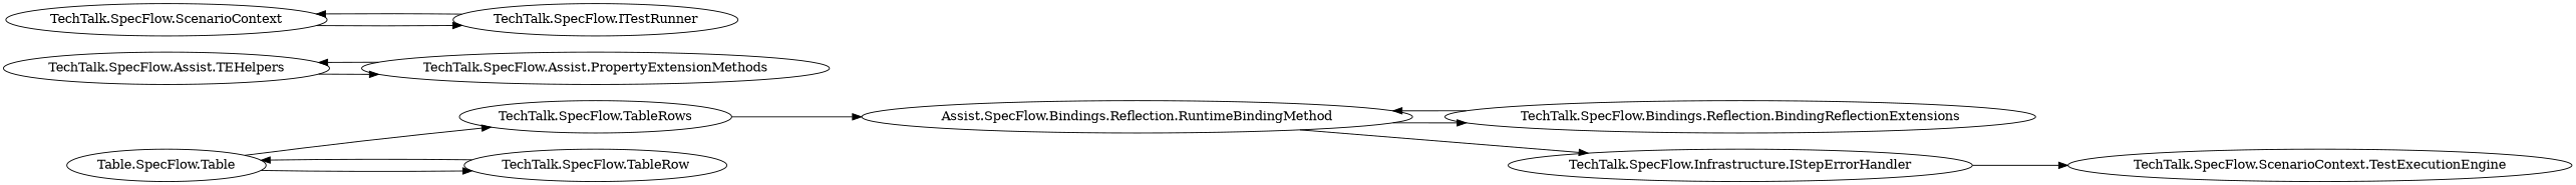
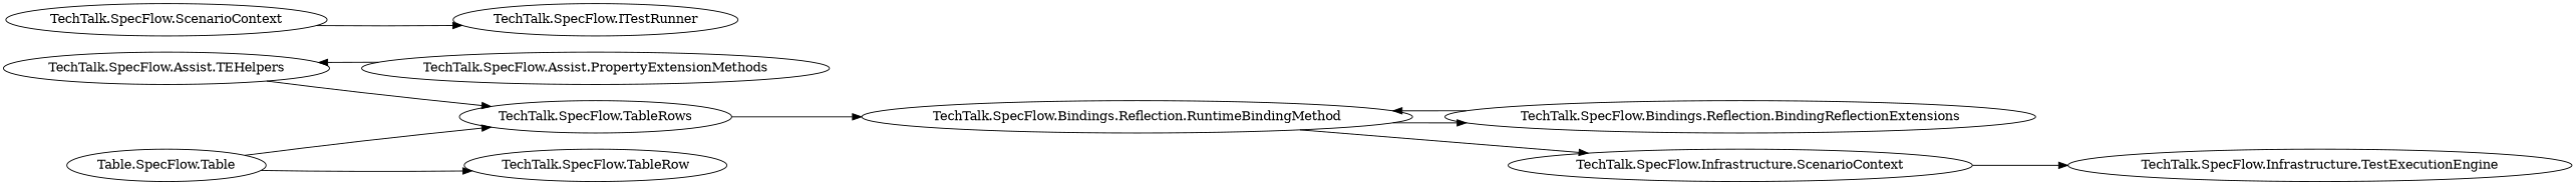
  digraph {
    fontsize=10
    rankdir=LR
    "TechTalk.SpecFlow.Assist.TEHelpers"
    "TechTalk.SpecFlow.Assist.PropertyExtensionMethods"
-   "TechTalk.SpecFlow.Bindings.Reflection.RuntimeBindingMethod" [label="Assist.SpecFlow.Bindings.Reflection.RuntimeBindingMethod"]
+   "TechTalk.SpecFlow.Bindings.Reflection.RuntimeBindingMethod"
    "TechTalk.SpecFlow.Bindings.Reflection.BindingReflectionExtensions"
    "TechTalk.SpecFlow.ScenarioContext"
-   "TechTalk.SpecFlow.Infrastructure.TestExecutionEngine" [label="TechTalk.SpecFlow.ScenarioContext.TestExecutionEngine"]
-   "TechTalk.SpecFlow.Infrastructure.IStepErrorHandler"
+   "TechTalk.SpecFlow.Infrastructure.TestExecutionEngine"
+   "TechTalk.SpecFlow.Infrastructure.IStepErrorHandler" [label="TechTalk.SpecFlow.Infrastructure.ScenarioContext"]
    "TechTalk.SpecFlow.ITestRunner"
    "TechTalk.SpecFlow.TableRow"
    "TechTalk.SpecFlow.TableRows"
    n11 [label="Table.SpecFlow.Table"]
    subgraph sub_1 {
      rank=none
      "TechTalk.SpecFlow.Assist.TEHelpers"
    }
    subgraph sub_2 {
      rank=none
      "TechTalk.SpecFlow.Assist.PropertyExtensionMethods"
    }
    subgraph sub_3 {
      rank=none
      "TechTalk.SpecFlow.Bindings.Reflection.RuntimeBindingMethod"
    }
    subgraph sub_4 {
      rank=none
      "TechTalk.SpecFlow.Bindings.Reflection.BindingReflectionExtensions"
    }
    subgraph sub_5 {
      rank=none
      "TechTalk.SpecFlow.ScenarioContext"
    }
    subgraph sub_6 {
      rank=none
      "TechTalk.SpecFlow.Infrastructure.TestExecutionEngine"
    }
    subgraph sub_7 {
      rank=none
      "TechTalk.SpecFlow.Infrastructure.IStepErrorHandler"
    }
    subgraph sub_8 {
      rank=none
      "TechTalk.SpecFlow.ITestRunner"
    }
    subgraph sub_9 {
      rank=none
      "TechTalk.SpecFlow.TableRow"
      "TechTalk.SpecFlow.TableRows"
    }
    subgraph sub_10 {
      rank=none
      n11
    }
    subgraph sub_11 {
      rank=none
      "TechTalk.SpecFlow.TableRow"
    }
-   "TechTalk.SpecFlow.Assist.TEHelpers" -> "TechTalk.SpecFlow.Assist.PropertyExtensionMethods"
+   "TechTalk.SpecFlow.Assist.TEHelpers" -> "TechTalk.SpecFlow.TableRows"
    "TechTalk.SpecFlow.Assist.PropertyExtensionMethods" -> "TechTalk.SpecFlow.Assist.TEHelpers"
    "TechTalk.SpecFlow.Bindings.Reflection.RuntimeBindingMethod" -> "TechTalk.SpecFlow.Bindings.Reflection.BindingReflectionExtensions"
    "TechTalk.SpecFlow.Bindings.Reflection.RuntimeBindingMethod" -> "TechTalk.SpecFlow.Infrastructure.IStepErrorHandler"
    "TechTalk.SpecFlow.Bindings.Reflection.BindingReflectionExtensions" -> "TechTalk.SpecFlow.Bindings.Reflection.RuntimeBindingMethod"
    "TechTalk.SpecFlow.ScenarioContext" -> "TechTalk.SpecFlow.ITestRunner"
    "TechTalk.SpecFlow.Infrastructure.IStepErrorHandler" -> "TechTalk.SpecFlow.Infrastructure.TestExecutionEngine"
-   "TechTalk.SpecFlow.ITestRunner" -> "TechTalk.SpecFlow.ScenarioContext"
-   "TechTalk.SpecFlow.TableRow" -> n11
    "TechTalk.SpecFlow.TableRows" -> "TechTalk.SpecFlow.Bindings.Reflection.RuntimeBindingMethod"
    n11 -> "TechTalk.SpecFlow.TableRow"
    n11 -> "TechTalk.SpecFlow.TableRows"
  }
